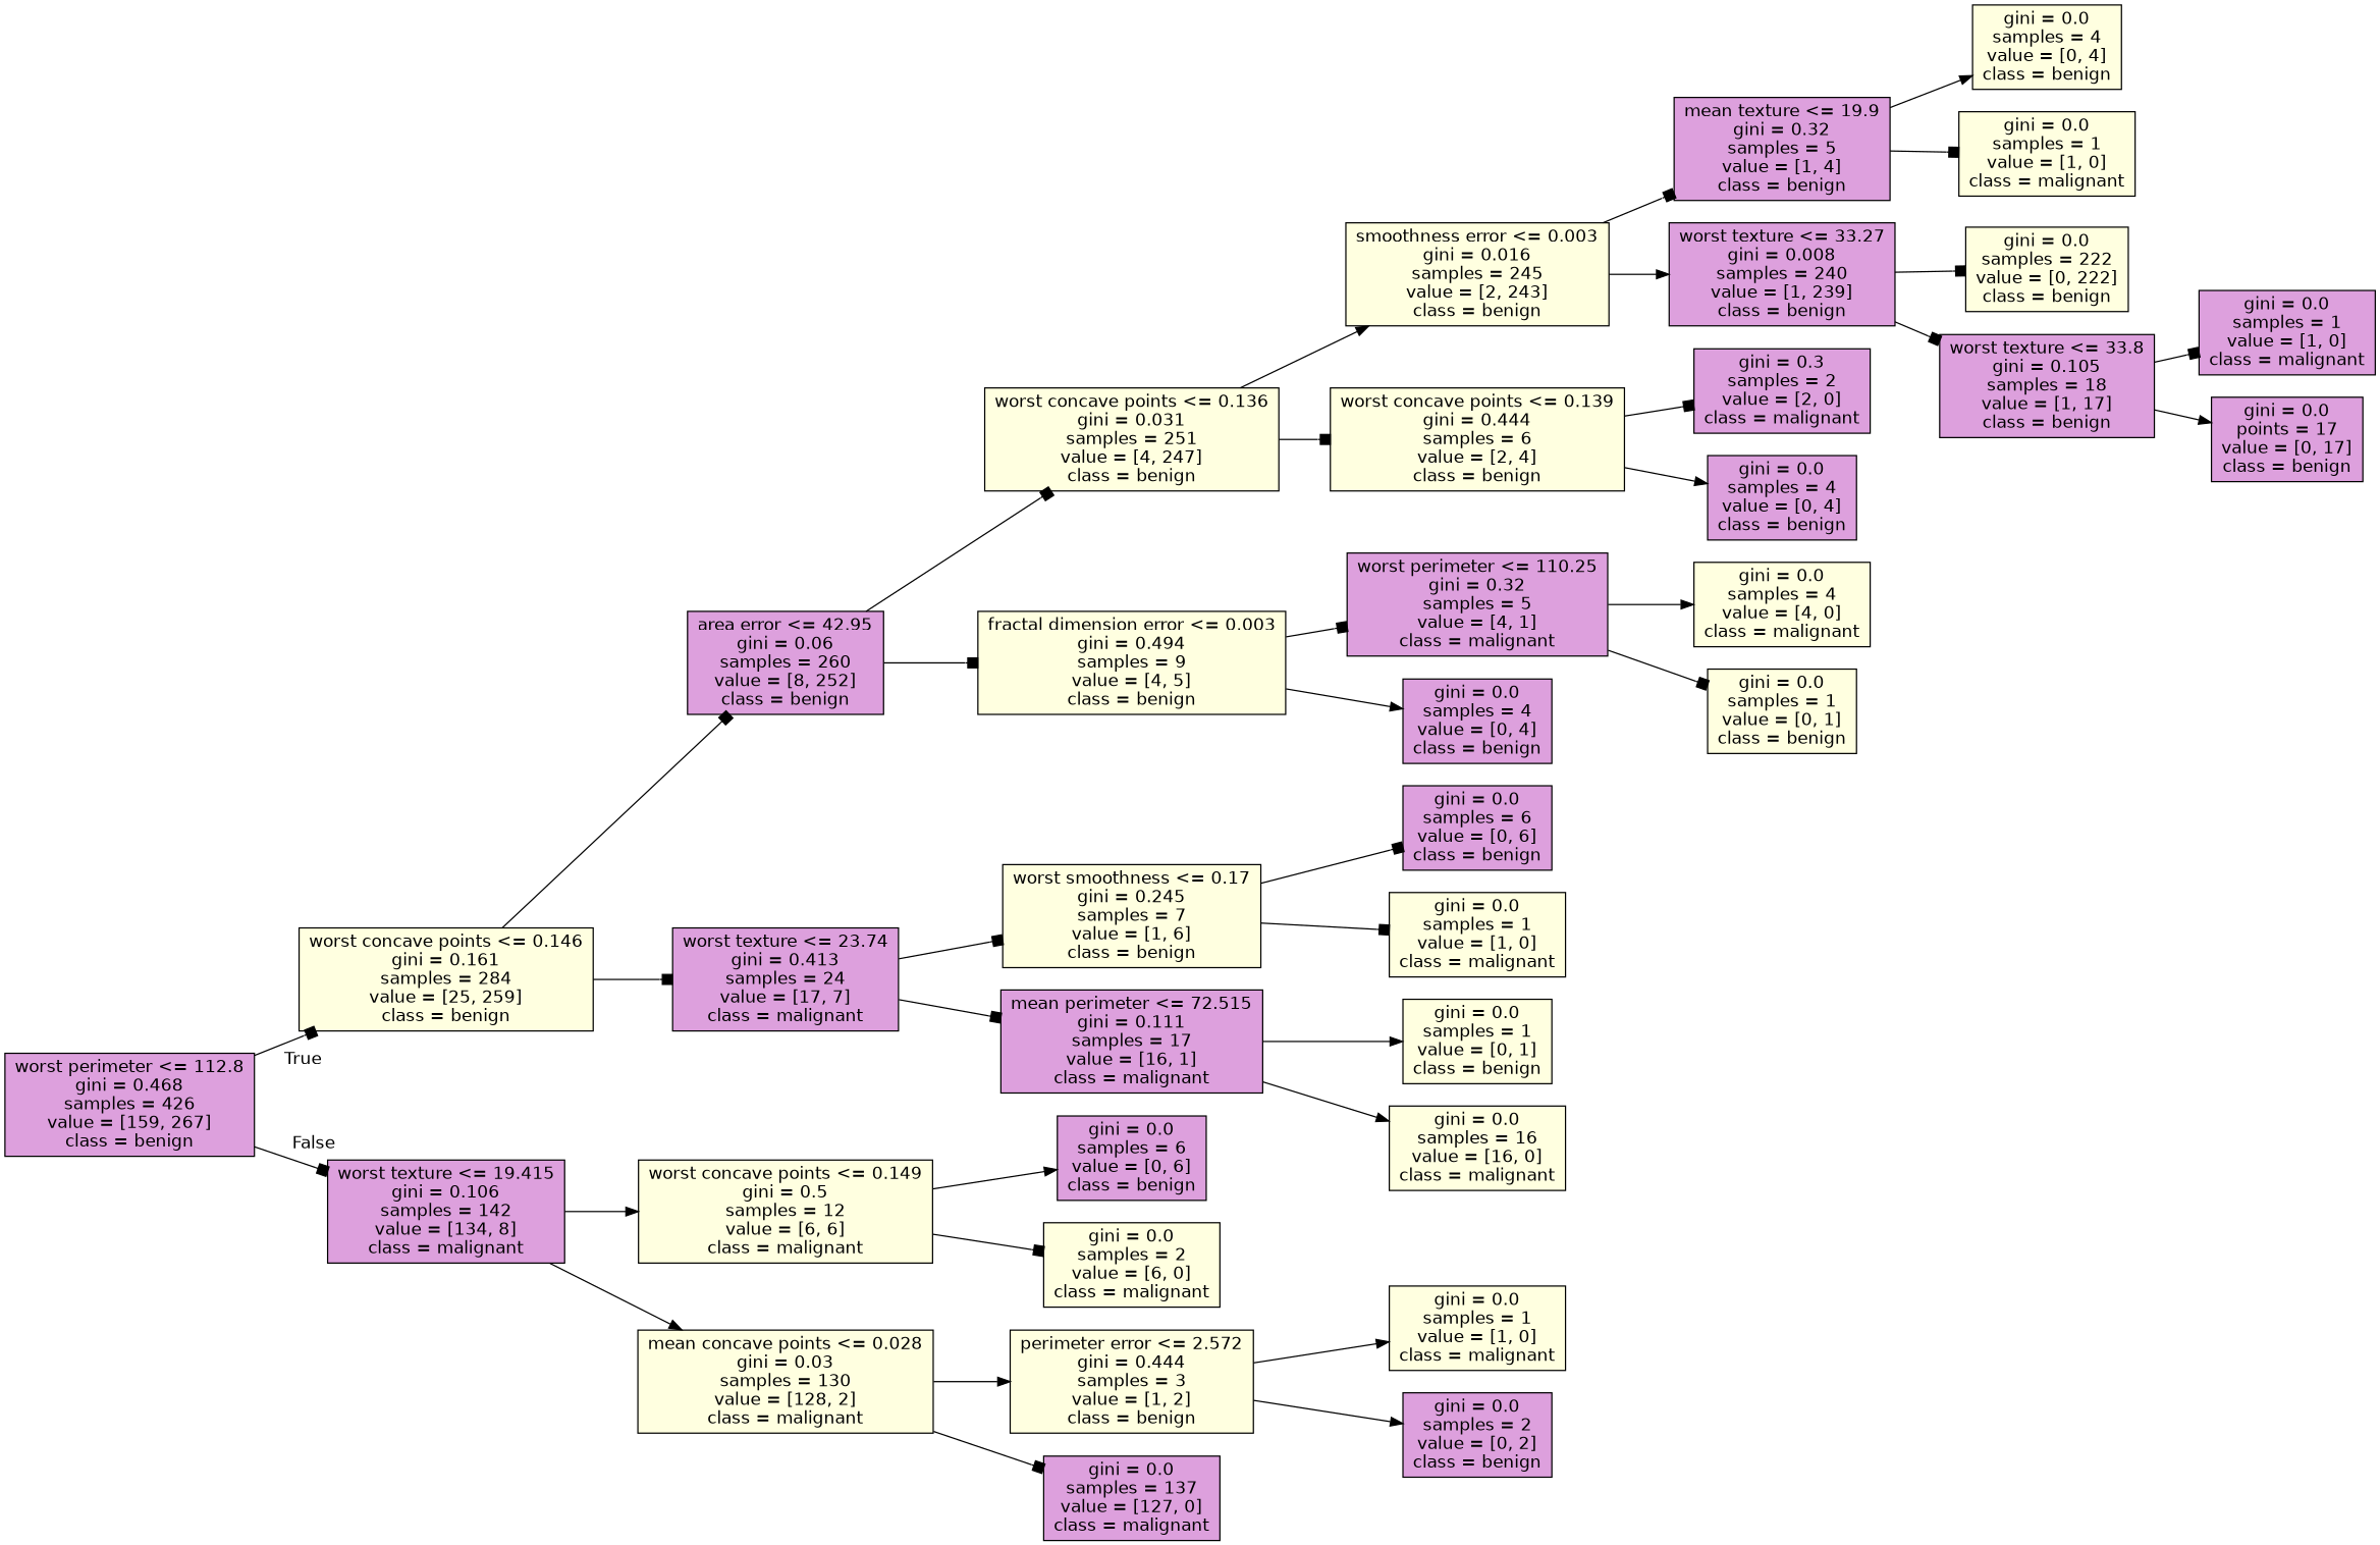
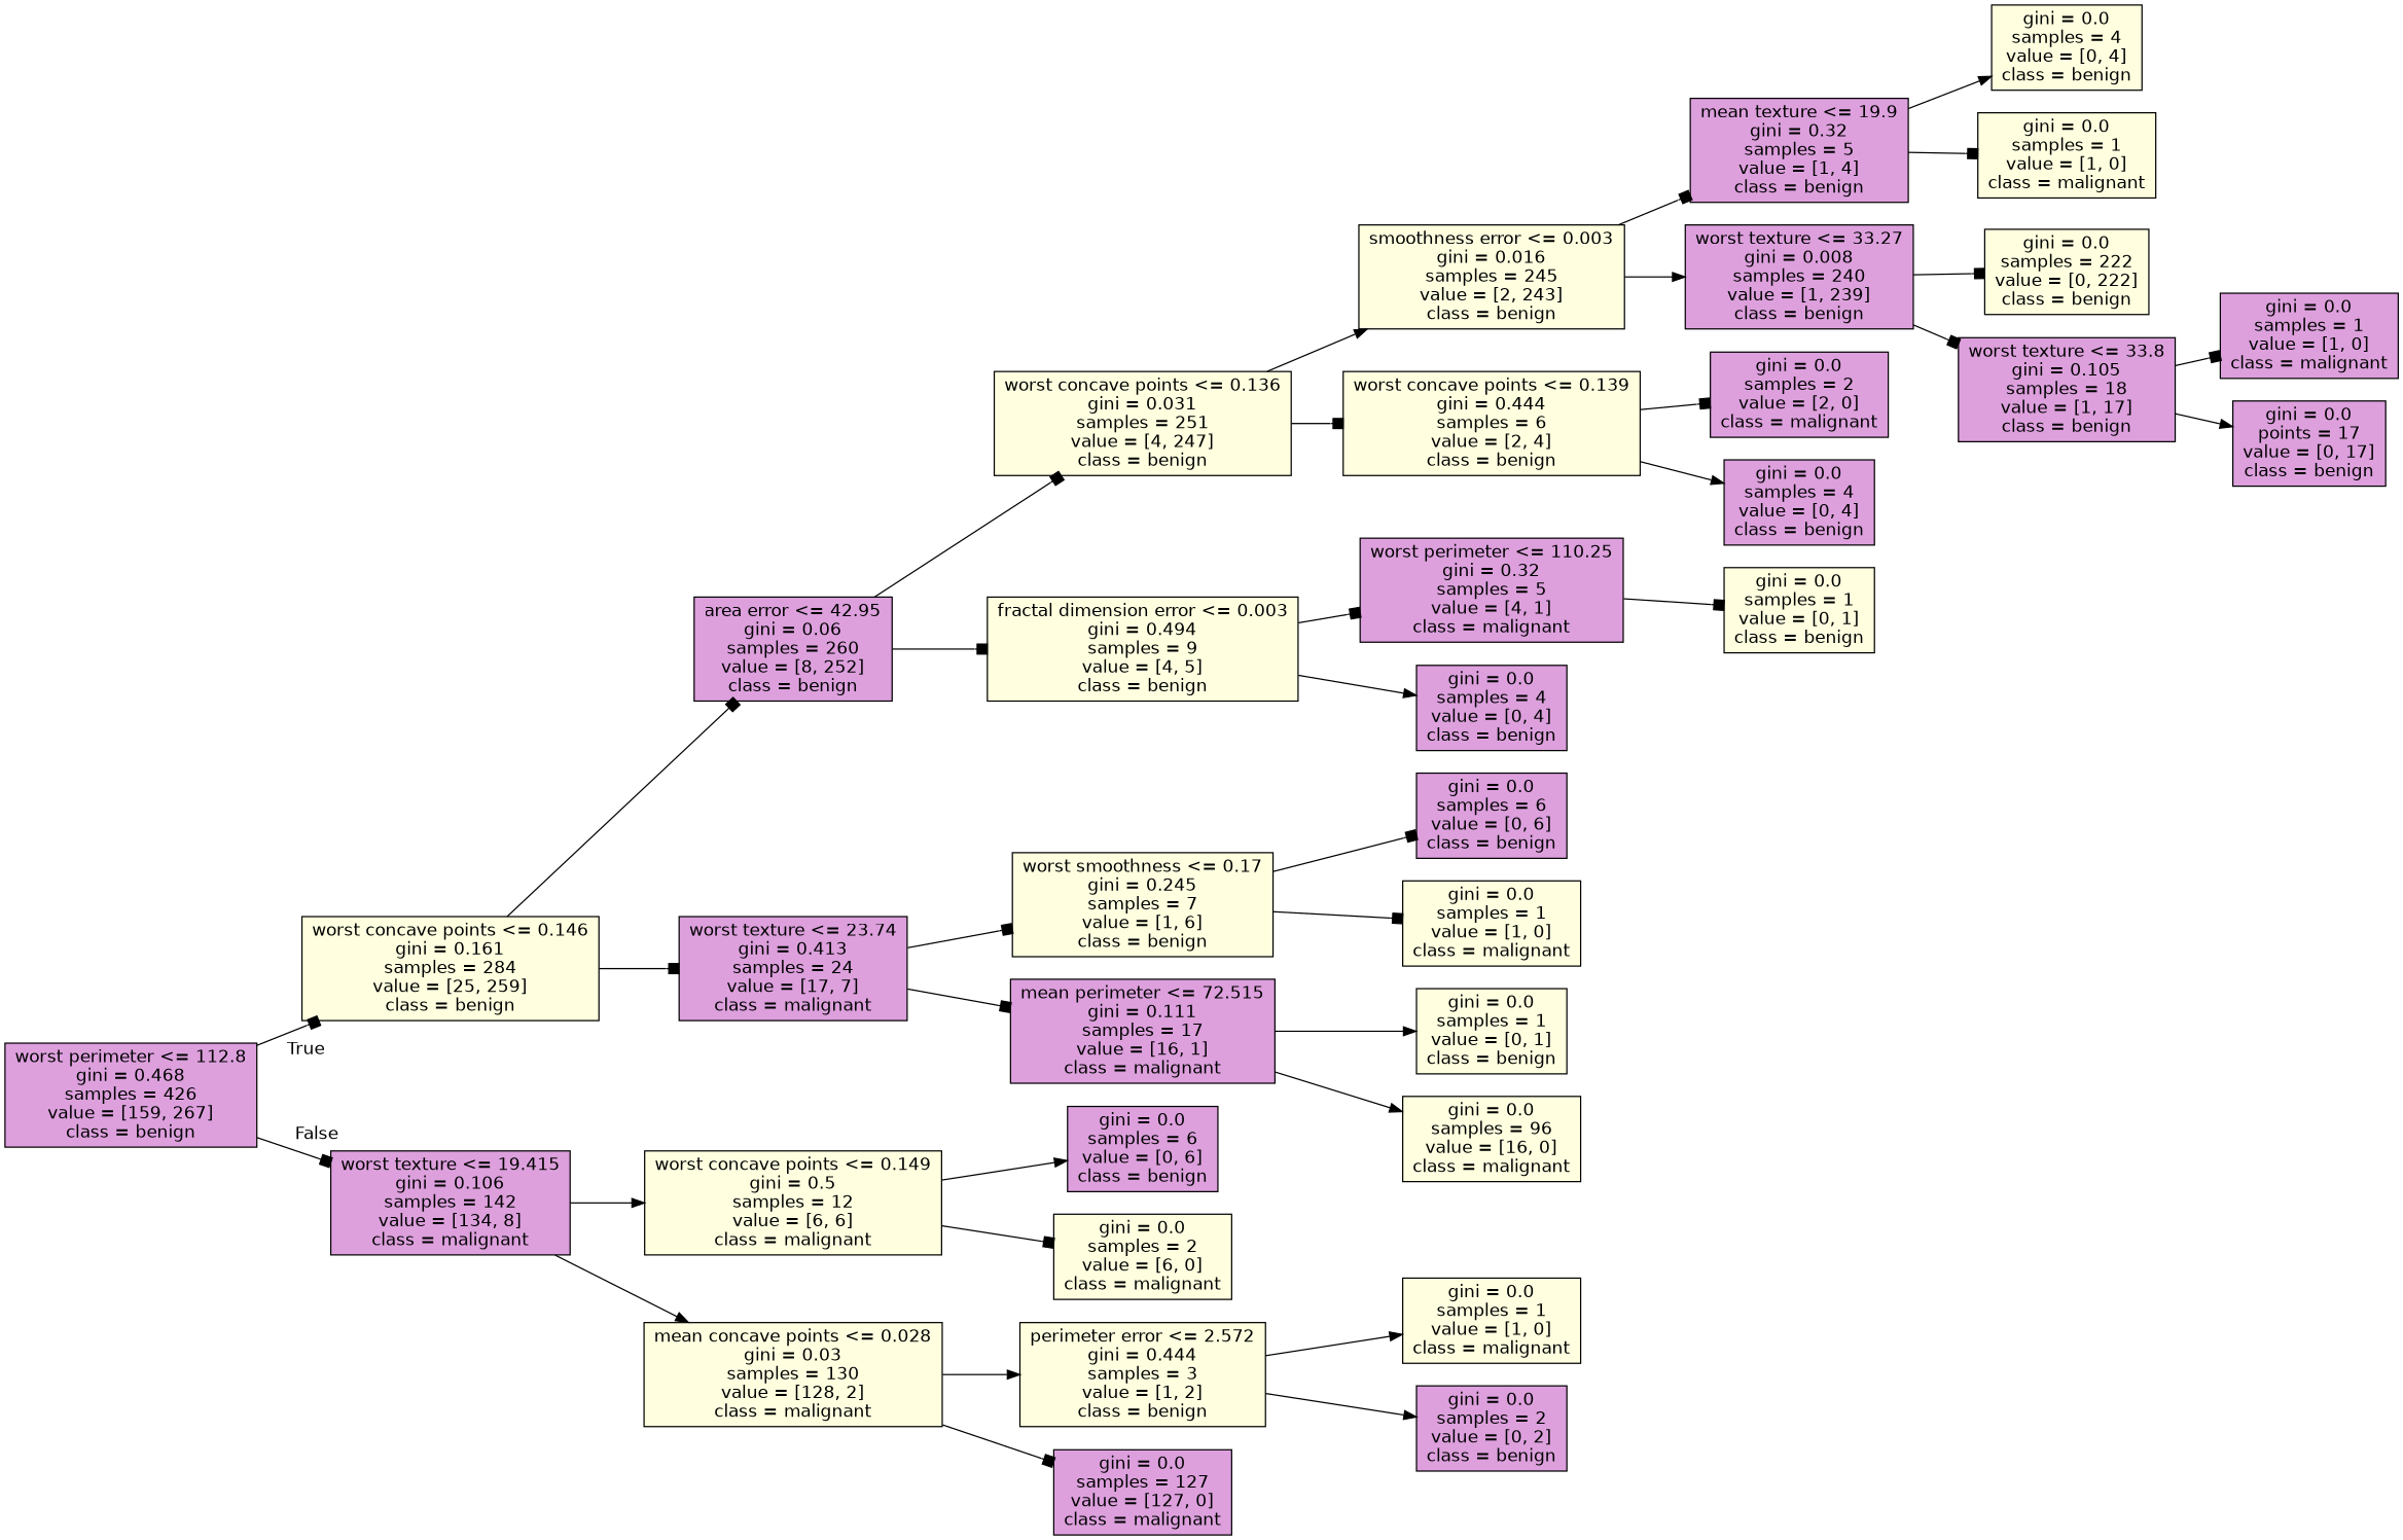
  digraph {
    rankdir=LR
    node [color=black fillcolor=lightyellow fontname=helvetica shape=box style=filled]
    edge [arrowhead=box fontname=helvetica]
    n1 [fillcolor=plum label="worst perimeter <= 112.8\ngini = 0.468\nsamples = 426\nvalue = [159, 267]\nclass = benign"]
    n2 [label="worst concave points <= 0.146\ngini = 0.161\nsamples = 284\nvalue = [25, 259]\nclass = benign"]
    n3 [fillcolor=plum label="worst texture <= 19.415\ngini = 0.106\nsamples = 142\nvalue = [134, 8]\nclass = malignant"]
    n4 [fillcolor=plum label="area error <= 42.95\ngini = 0.06\nsamples = 260\nvalue = [8, 252]\nclass = benign"]
    n5 [fillcolor=plum label="worst texture <= 23.74\ngini = 0.413\nsamples = 24\nvalue = [17, 7]\nclass = malignant"]
    n6 [label="worst concave points <= 0.149\ngini = 0.5\nsamples = 12\nvalue = [6, 6]\nclass = malignant"]
    n7 [label="mean concave points <= 0.028\ngini = 0.03\nsamples = 130\nvalue = [128, 2]\nclass = malignant"]
    n8 [label="worst concave points <= 0.136\ngini = 0.031\nsamples = 251\nvalue = [4, 247]\nclass = benign"]
    n9 [label="fractal dimension error <= 0.003\ngini = 0.494\nsamples = 9\nvalue = [4, 5]\nclass = benign"]
    n10 [label="worst smoothness <= 0.17\ngini = 0.245\nsamples = 7\nvalue = [1, 6]\nclass = benign"]
    n11 [fillcolor=plum label="mean perimeter <= 72.515\ngini = 0.111\nsamples = 17\nvalue = [16, 1]\nclass = malignant"]
    n12 [label="smoothness error <= 0.003\ngini = 0.016\nsamples = 245\nvalue = [2, 243]\nclass = benign"]
    n13 [label="worst concave points <= 0.139\ngini = 0.444\nsamples = 6\nvalue = [2, 4]\nclass = benign"]
    n14 [fillcolor=plum label="worst perimeter <= 110.25\ngini = 0.32\nsamples = 5\nvalue = [4, 1]\nclass = malignant"]
    n15 [fillcolor=plum label="gini = 0.0\nsamples = 4\nvalue = [0, 4]\nclass = benign"]
    n16 [fillcolor=plum label="mean texture <= 19.9\ngini = 0.32\nsamples = 5\nvalue = [1, 4]\nclass = benign"]
    n17 [fillcolor=plum label="worst texture <= 33.27\ngini = 0.008\nsamples = 240\nvalue = [1, 239]\nclass = benign"]
-   n18 [fillcolor=plum label="gini = 0.3\nsamples = 2\nvalue = [2, 0]\nclass = malignant"]
+   n18 [fillcolor=plum label="gini = 0.0\nsamples = 2\nvalue = [2, 0]\nclass = malignant"]
    n19 [fillcolor=plum label="gini = 0.0\nsamples = 4\nvalue = [0, 4]\nclass = benign"]
    n20 [label="gini = 0.0\nsamples = 4\nvalue = [0, 4]\nclass = benign"]
    n21 [label="gini = 0.0\nsamples = 1\nvalue = [1, 0]\nclass = malignant"]
    n22 [label="gini = 0.0\nsamples = 222\nvalue = [0, 222]\nclass = benign"]
    n23 [fillcolor=plum label="worst texture <= 33.8\ngini = 0.105\nsamples = 18\nvalue = [1, 17]\nclass = benign"]
    n24 [fillcolor=plum label="gini = 0.0\nsamples = 1\nvalue = [1, 0]\nclass = malignant"]
    n25 [fillcolor=plum label="gini = 0.0\npoints = 17\nvalue = [0, 17]\nclass = benign"]
-   n26 [label="gini = 0.0\nsamples = 4\nvalue = [4, 0]\nclass = malignant"]
    n27 [label="gini = 0.0\nsamples = 1\nvalue = [0, 1]\nclass = benign"]
    n28 [fillcolor=plum label="gini = 0.0\nsamples = 6\nvalue = [0, 6]\nclass = benign"]
    n29 [label="gini = 0.0\nsamples = 1\nvalue = [1, 0]\nclass = malignant"]
    n30 [label="gini = 0.0\nsamples = 1\nvalue = [0, 1]\nclass = benign"]
-   n31 [label="gini = 0.0\nsamples = 16\nvalue = [16, 0]\nclass = malignant"]
+   n31 [label="gini = 0.0\nsamples = 96\nvalue = [16, 0]\nclass = malignant"]
    n32 [fillcolor=plum label="gini = 0.0\nsamples = 6\nvalue = [0, 6]\nclass = benign"]
    n33 [label="gini = 0.0\nsamples = 2\nvalue = [6, 0]\nclass = malignant"]
    n34 [label="perimeter error <= 2.572\ngini = 0.444\nsamples = 3\nvalue = [1, 2]\nclass = benign"]
-   n35 [fillcolor=plum label="gini = 0.0\nsamples = 137\nvalue = [127, 0]\nclass = malignant"]
+   n35 [fillcolor=plum label="gini = 0.0\nsamples = 127\nvalue = [127, 0]\nclass = malignant"]
    n36 [label="gini = 0.0\nsamples = 1\nvalue = [1, 0]\nclass = malignant"]
    n37 [fillcolor=plum label="gini = 0.0\nsamples = 2\nvalue = [0, 2]\nclass = benign"]
    n1 -> n2 [headlabel=True labelangle=45 labeldistance=2.5]
    n1 -> n3 [headlabel=False labelangle=-45 labeldistance=2.5]
    n2 -> n4
    n2 -> n5
    n3 -> n6 [arrowhead=normal]
    n3 -> n7 [arrowhead=normal]
    n4 -> n8
    n4 -> n9
    n5 -> n10
    n5 -> n11
    n6 -> n32 [arrowhead=normal]
    n6 -> n33
    n7 -> n34 [arrowhead=normal]
    n7 -> n35
    n8 -> n12 [arrowhead=normal]
    n8 -> n13
    n9 -> n14
    n9 -> n15 [arrowhead=normal]
    n10 -> n28
    n10 -> n29
    n11 -> n30 [arrowhead=normal]
    n11 -> n31 [arrowhead=normal]
    n12 -> n16
    n12 -> n17 [arrowhead=normal]
    n13 -> n18
    n13 -> n19 [arrowhead=normal]
-   n14 -> n26 [arrowhead=normal]
    n14 -> n27
    n16 -> n20 [arrowhead=normal]
    n16 -> n21
    n17 -> n22
    n17 -> n23
    n23 -> n24
    n23 -> n25 [arrowhead=normal]
    n34 -> n36 [arrowhead=normal]
    n34 -> n37 [arrowhead=normal]
  }
